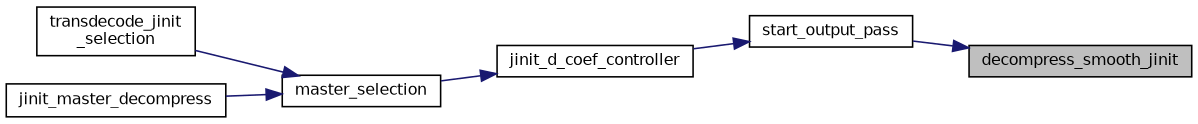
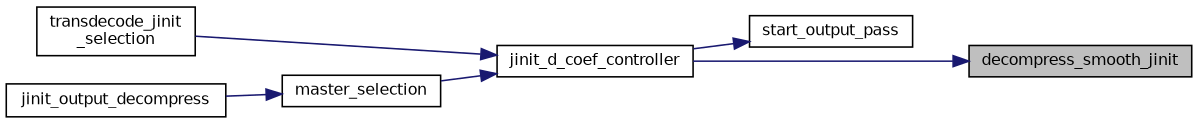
  digraph {
    rankdir=RL
    node [color=black fontname=Helvetica fontsize=10 shape=record]
    edge [color=midnightblue dir=back fontname=Helvetica fontsize=10 labelfontname=Helvetica labelfontsize=10 style=solid]
    n1 [fillcolor=grey75 fontcolor=black height=0.2 label=decompress_smooth_jinit style=filled width=0.4]
    n2 [height=0.2 label=start_output_pass width=0.4]
    n3 [height=0.2 label=jinit_d_coef_controller width=0.4]
    n4 [height=0.2 label=master_selection width=0.4]
    n5 [height=0.2 label="transdecode_jinit\l_selection" width=0.4]
-   n6 [height=0.2 label=jinit_master_decompress width=0.4]
-   n1 -> n2
+   n6 [height=0.2 label=jinit_output_decompress width=0.4]
+   n1 -> n3
    n2 -> n3
    n3 -> n4
-   n4 -> n5
+   n3 -> n5
    n4 -> n6
  }
